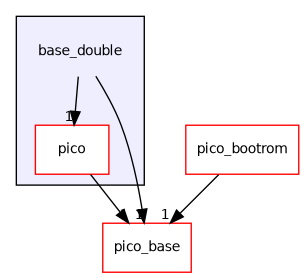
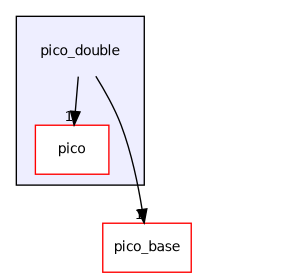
  digraph {
    compound=true
    node [fontname=Helvetica fontsize=10 shape=box color=red fillcolor=white style=filled]
    edge [headlabel=1 labeldistance=1.5 labelfontname=Helvetica labelfontsize=10]
-   n1 [label=base_double shape=plaintext color="" fillcolor="" style=""]
+   n1 [label=pico_double shape=plaintext color="" fillcolor="" style=""]
    n2 [label=pico]
    n3 [label=pico_base]
-   n4 [label=pico_bootrom]
    subgraph cluster_1 {
      bgcolor="#eeeeff"
      pencolor=black
      n1
      n2
    }
    n1 -> n2
    n1 -> n3
-   n2 -> n3
-   n4 -> n3
  }
